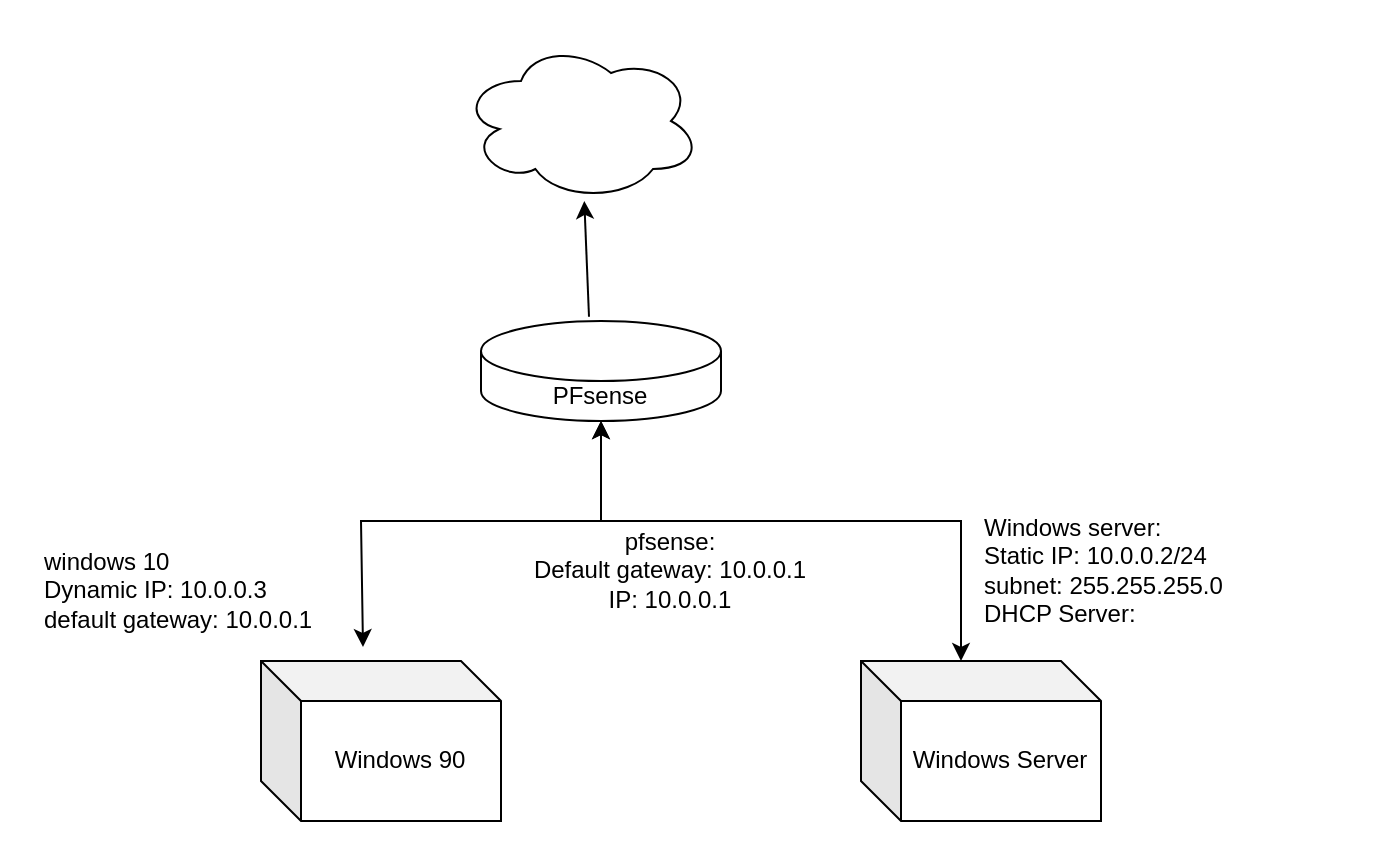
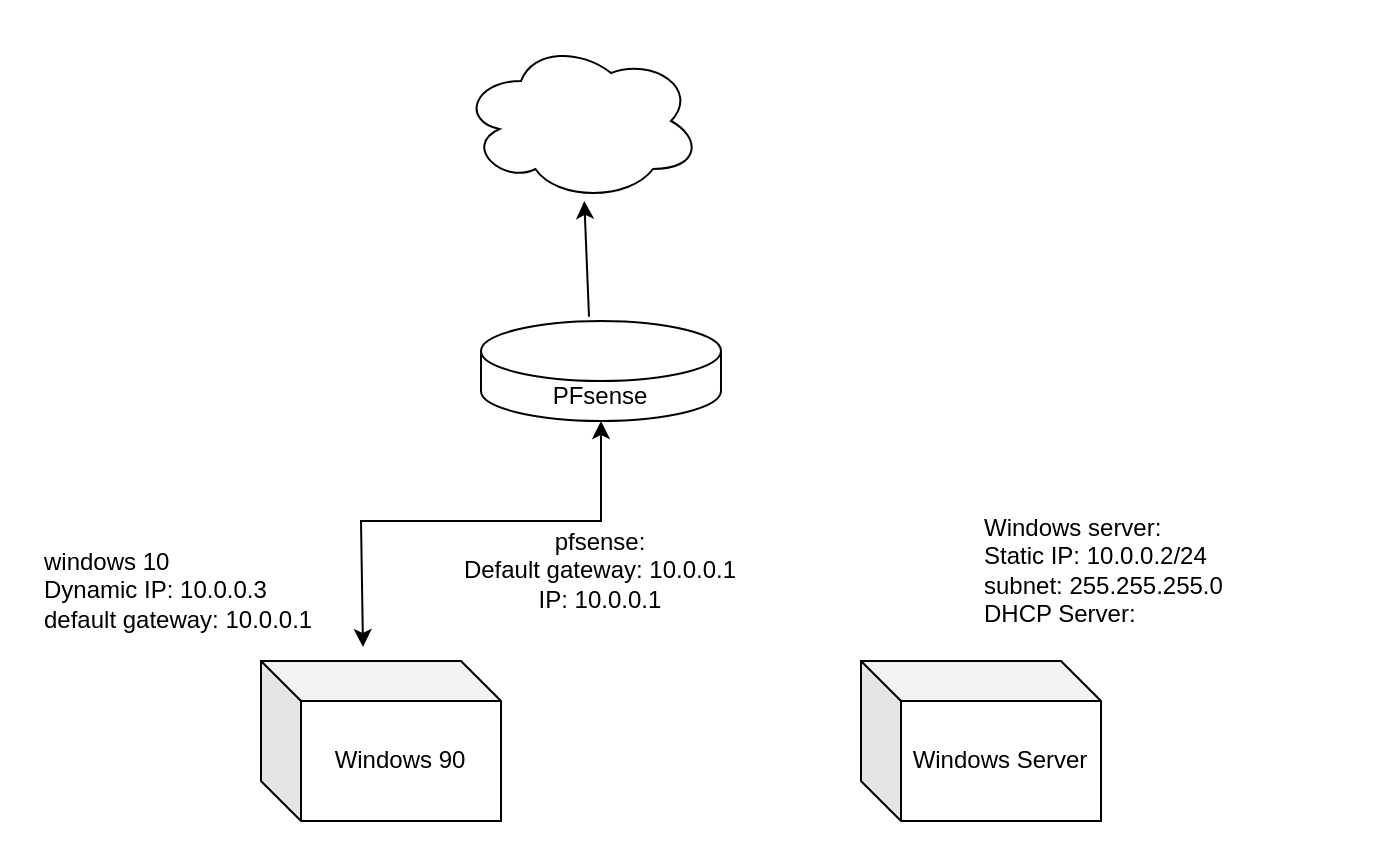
  <mxCell id="0" />
  <mxCell id="1" parent="0" />
  <mxCell id="2" value="PFsense" style="shape=cylinder3;whiteSpace=wrap;html=1;boundedLbl=1;backgroundOutline=1;size=15;" vertex="1" parent="1"><mxGeometry x="240" y="160" width="120" height="50" as="geometry" /></mxCell>
  <mxCell id="3" value="Windows Server" style="shape=cube;whiteSpace=wrap;html=1;boundedLbl=1;backgroundOutline=1;darkOpacity=0.05;darkOpacity2=0.1;" vertex="1" parent="1"><mxGeometry x="430" y="330" width="120" height="80" as="geometry" /></mxCell>
  <mxCell id="4" value="Windows 90" style="shape=cube;whiteSpace=wrap;html=1;boundedLbl=1;backgroundOutline=1;darkOpacity=0.05;darkOpacity2=0.1;" vertex="1" parent="1"><mxGeometry x="130" y="330" width="120" height="80" as="geometry" /></mxCell>
  <mxCell id="5" value="" style="endArrow=classic;startArrow=classic;html=1;rounded=0;entryX=0.5;entryY=1;entryDx=0;entryDy=0;entryPerimeter=0;" edge="1" parent="1" target="2"><mxGeometry width="50" height="50" relative="1" as="geometry"><mxPoint x="181" y="323" as="sourcePoint" /><mxPoint x="370" y="270" as="targetPoint" /><Array as="points"><mxPoint x="180" y="260" /><mxPoint x="300" y="260" /></Array></mxGeometry></mxCell>
- <mxCell id="6" value="" style="endArrow=classic;startArrow=classic;html=1;rounded=0;entryX=0;entryY=0;entryDx=50;entryDy=0;entryPerimeter=0;exitX=0.5;exitY=1;exitDx=0;exitDy=0;exitPerimeter=0;" edge="1" parent="1" source="2" target="3"><mxGeometry width="50" height="50" relative="1" as="geometry"><mxPoint x="310" y="310" as="sourcePoint" /><mxPoint x="370" y="270" as="targetPoint" /><Array as="points"><mxPoint x="300" y="260" /><mxPoint x="480" y="260" /></Array></mxGeometry></mxCell>
  <mxCell id="7" value="windows 10&lt;br&gt;Dynamic IP: 10.0.0.3&lt;br&gt;default gateway: 10.0.0.1" style="text;html=1;strokeColor=none;fillColor=none;align=left;verticalAlign=middle;whiteSpace=wrap;rounded=0;" vertex="1" parent="1"><mxGeometry x="20" y="280" width="160" height="30" as="geometry" /></mxCell>
  <mxCell id="8" value="Windows server:&lt;br&gt;Static IP: 10.0.0.2/24&lt;br&gt;subnet: 255.255.255.0 &lt;br&gt;DHCP Server:&lt;br&gt;" style="text;html=1;strokeColor=none;fillColor=none;align=left;verticalAlign=middle;whiteSpace=wrap;rounded=0;" vertex="1" parent="1"><mxGeometry x="490" y="270" width="180" height="30" as="geometry" /></mxCell>
  <mxCell id="9" value="" style="endArrow=classic;html=1;rounded=0;exitX=0.45;exitY=-0.043;exitDx=0;exitDy=0;exitPerimeter=0;" edge="1" parent="1" source="2" target="10"><mxGeometry width="50" height="50" relative="1" as="geometry"><mxPoint x="294" y="157" as="sourcePoint" /><mxPoint x="294" y="70" as="targetPoint" /></mxGeometry></mxCell>
  <mxCell id="10" value="" style="ellipse;shape=cloud;whiteSpace=wrap;html=1;" vertex="1" parent="1"><mxGeometry x="230" y="20" width="120" height="80" as="geometry" /></mxCell>
- <mxCell id="11" value="pfsense:&lt;br&gt;Default gateway: 10.0.0.1 &lt;br&gt;IP: 10.0.0.1" style="text;html=1;strokeColor=none;fillColor=none;align=center;verticalAlign=middle;whiteSpace=wrap;rounded=0;" vertex="1" parent="1"><mxGeometry x="260" y="270" width="150" height="30" as="geometry" /></mxCell>
+ <mxCell id="11" value="pfsense:&lt;br&gt;Default gateway: 10.0.0.1 &lt;br&gt;IP: 10.0.0.1" style="text;html=1;strokeColor=none;fillColor=none;align=center;verticalAlign=middle;whiteSpace=wrap;rounded=0;" vertex="1" parent="1"><mxGeometry x="225" y="270" width="150" height="30" as="geometry" /></mxCell>
